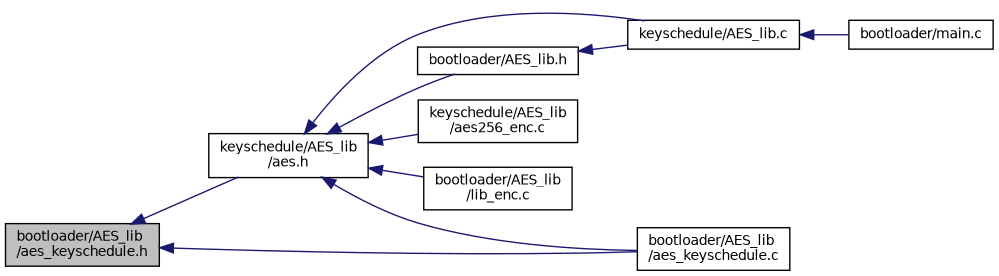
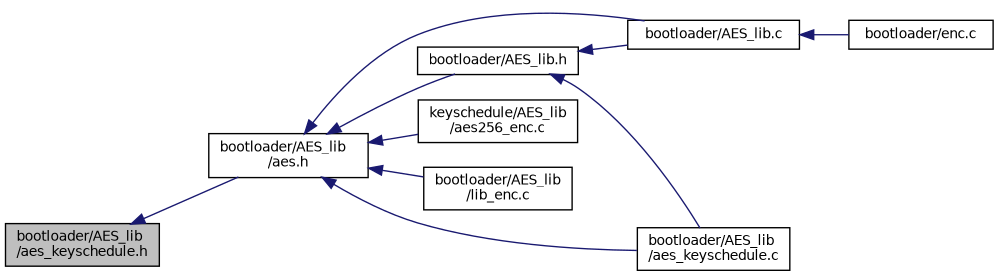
  digraph {
    rankdir=LR
    node [color=black fillcolor=white fontname=Helvetica fontsize=10 shape=record style=filled]
    edge [color=midnightblue dir=back fontname=Helvetica fontsize=10 labelfontname=Helvetica labelfontsize=10 style=solid]
    n1 [fillcolor=grey75 fontcolor=black height=0.2 label="bootloader/AES_lib\l/aes_keyschedule.h" width=0.4]
-   n2 [height=0.2 label="keyschedule/AES_lib\l/aes.h" width=0.4]
+   n2 [height=0.2 label="bootloader/AES_lib\l/aes.h" width=0.4]
    n3 [height=0.2 label="bootloader/AES_lib\l/aes_keyschedule.c" width=0.4]
    n4 [height=0.2 label="keyschedule/AES_lib\l/aes256_enc.c" width=0.4]
    n5 [height=0.2 label="bootloader/AES_lib\l/lib_enc.c" width=0.4]
    n6 [height=0.2 label="bootloader/AES_lib.h" width=0.4]
-   n7 [height=0.2 label="keyschedule/AES_lib.c" width=0.4]
-   n8 [height=0.2 label="bootloader/main.c" width=0.4]
+   n7 [height=0.2 label="bootloader/AES_lib.c" width=0.4]
+   n8 [height=0.2 label="bootloader/enc.c" width=0.4]
    n1 -> n2
-   n1 -> n3
+   n6 -> n3
    n2 -> n3
    n2 -> n4
    n2 -> n5
    n2 -> n6
    n2 -> n7
    n6 -> n7
    n7 -> n8
  }
